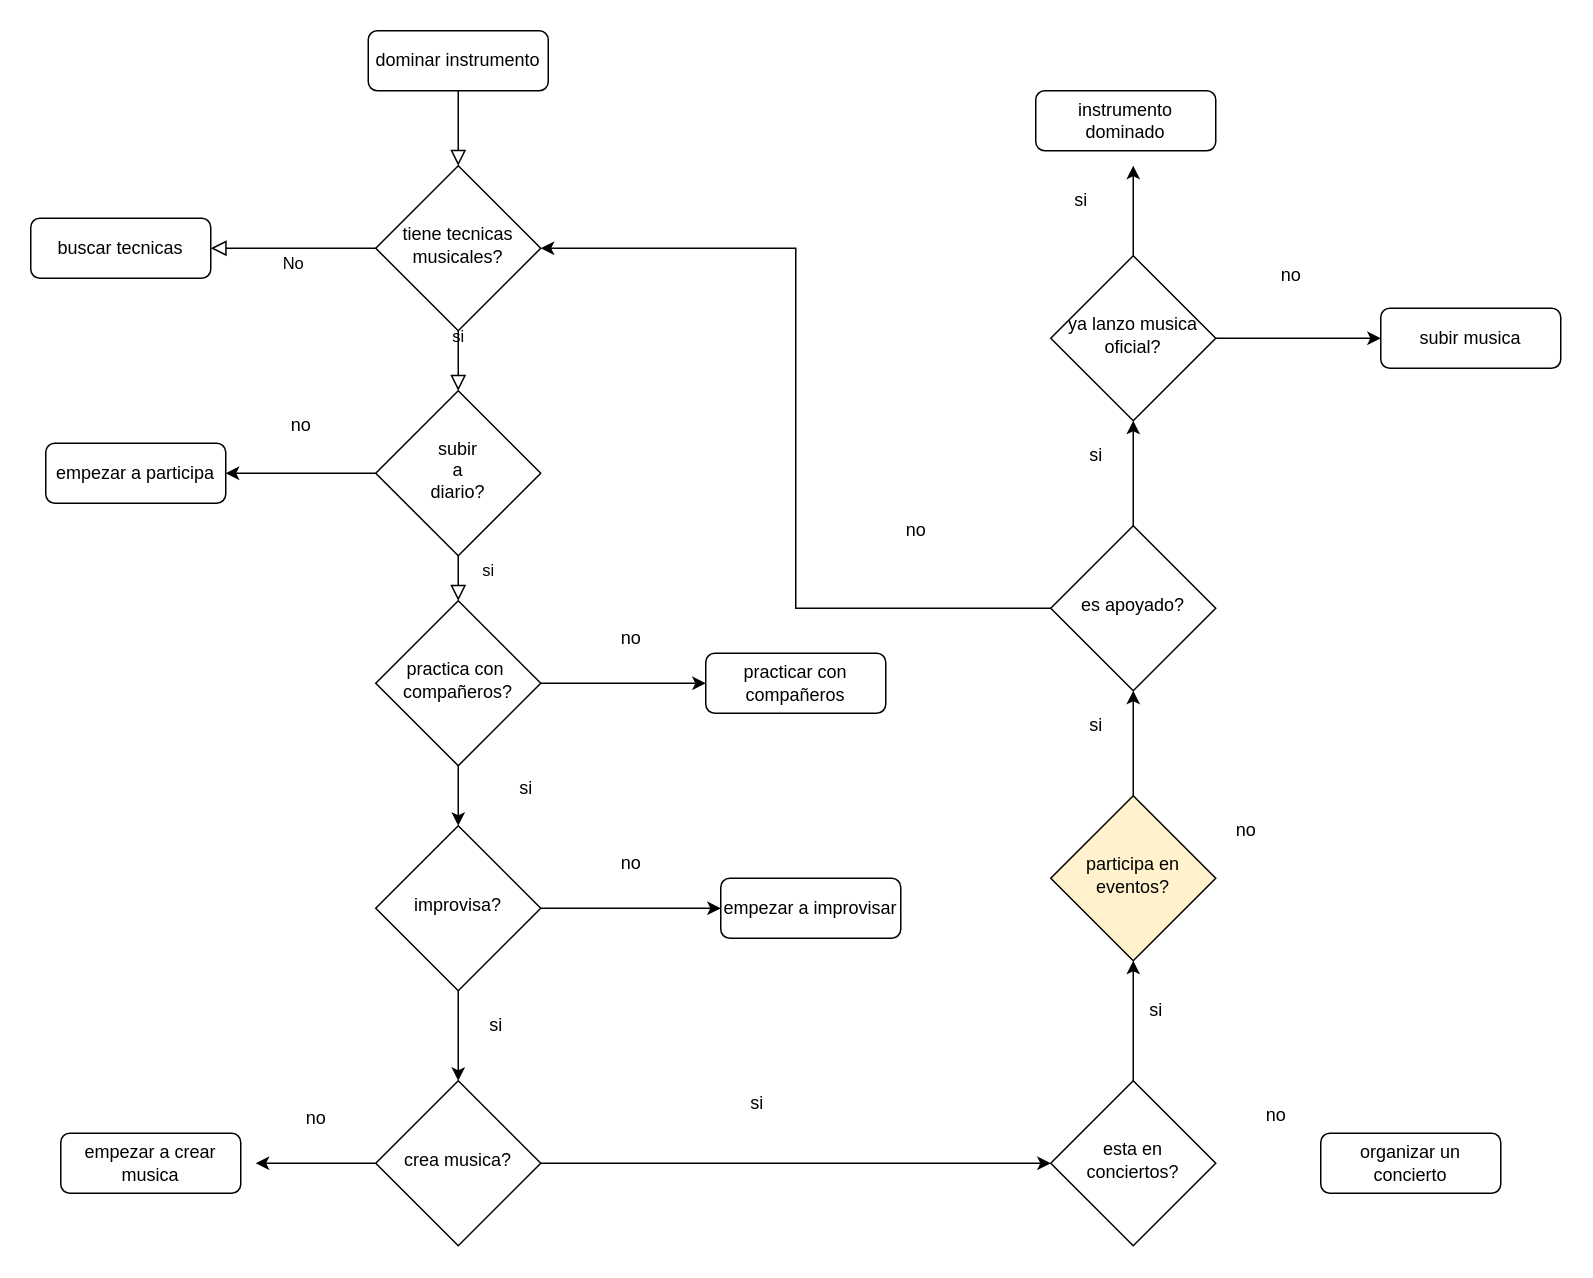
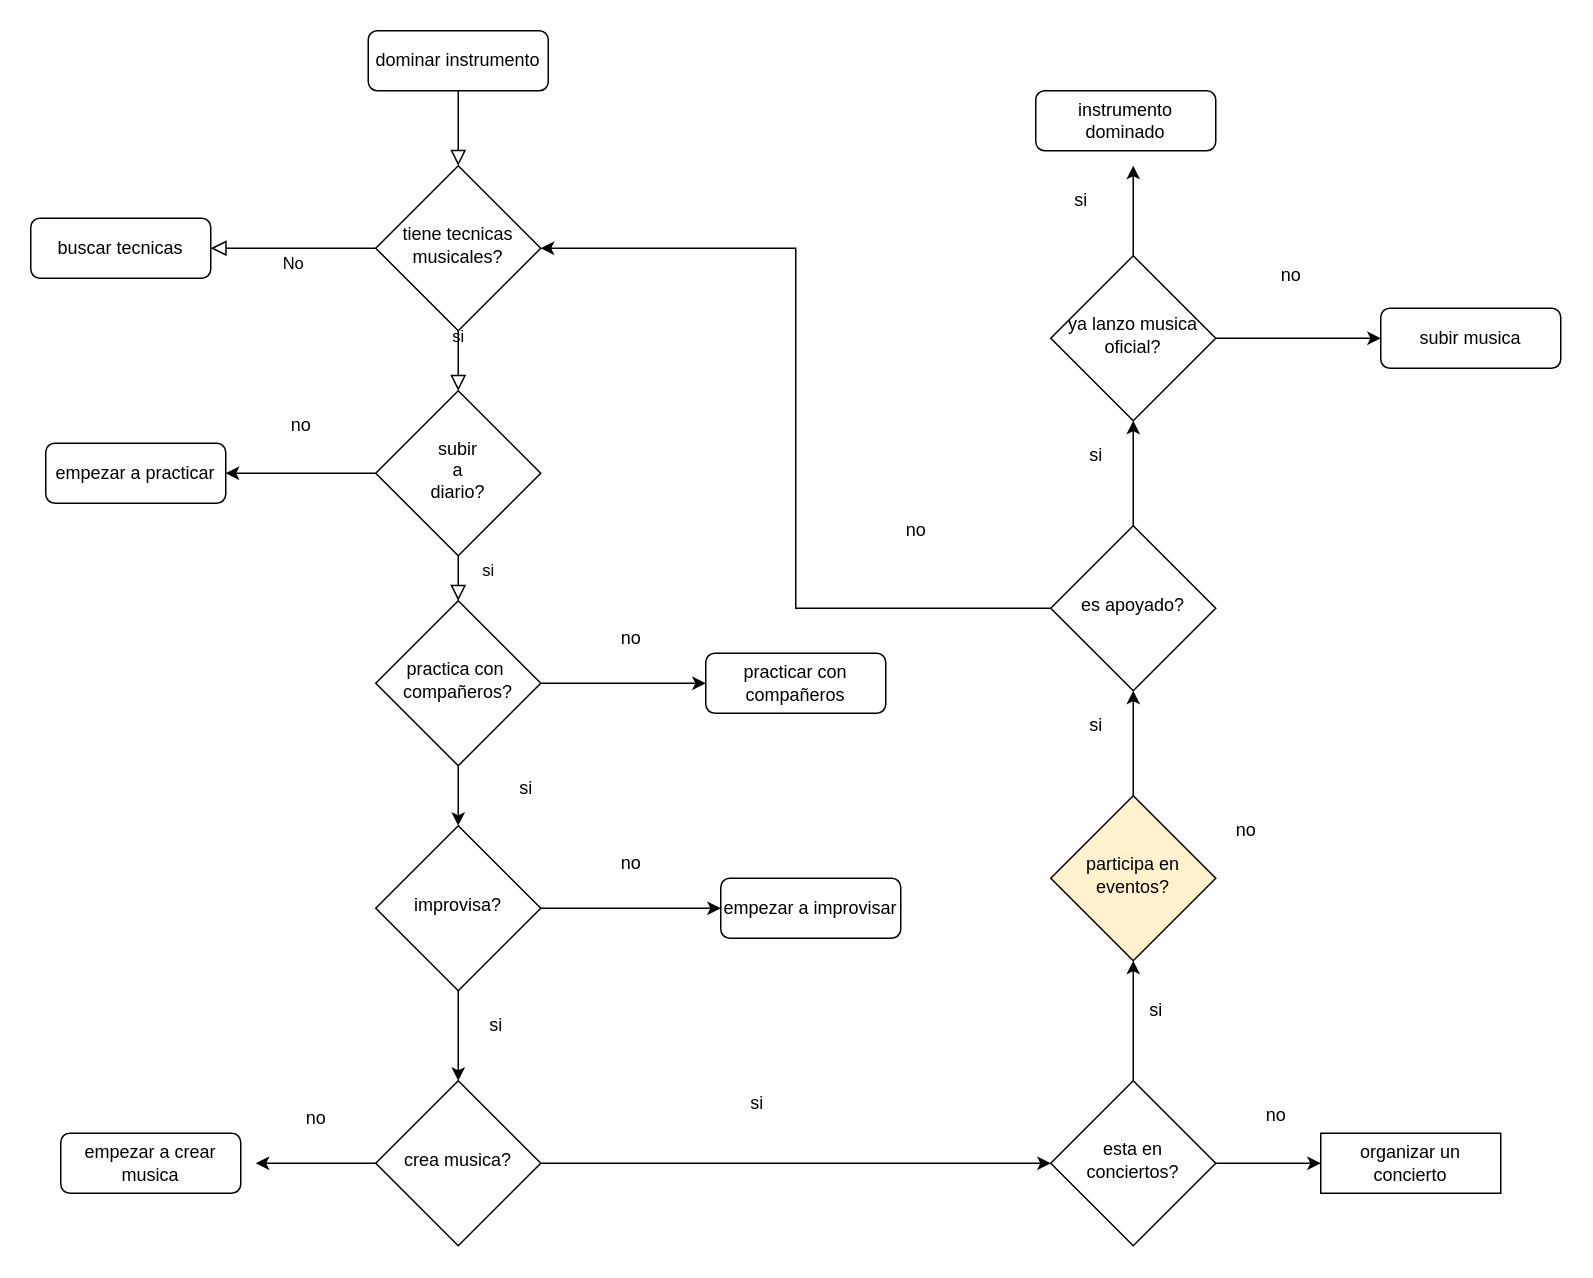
  <mxCell id="0" />
  <mxCell id="1" parent="0" />
  <mxCell id="2" value="" style="rounded=0;html=1;jettySize=auto;orthogonalLoop=1;fontSize=11;endArrow=block;endFill=0;endSize=8;strokeWidth=1;shadow=0;labelBackgroundColor=none;edgeStyle=orthogonalEdgeStyle;" parent="1" source="3" target="6" edge="1"><mxGeometry relative="1" as="geometry" /></mxCell>
  <mxCell id="3" value="dominar instrumento" style="rounded=1;whiteSpace=wrap;html=1;fontSize=12;glass=0;strokeWidth=1;shadow=0;" parent="1" vertex="1"><mxGeometry x="245" y="20" width="120" height="40" as="geometry" /></mxCell>
  <mxCell id="4" value="si" style="rounded=0;html=1;jettySize=auto;orthogonalLoop=1;fontSize=11;endArrow=block;endFill=0;endSize=8;strokeWidth=1;shadow=0;labelBackgroundColor=none;edgeStyle=orthogonalEdgeStyle;" parent="1" source="6" edge="1"><mxGeometry x="0.012" y="15" relative="1" as="geometry"><mxPoint y="-1" as="offset" /><mxPoint x="305" y="260" as="targetPoint" /></mxGeometry></mxCell>
  <mxCell id="5" value="No" style="edgeStyle=orthogonalEdgeStyle;rounded=0;html=1;jettySize=auto;orthogonalLoop=1;fontSize=11;endArrow=block;endFill=0;endSize=8;strokeWidth=1;shadow=0;labelBackgroundColor=none;" parent="1" source="6" target="7" edge="1"><mxGeometry y="10" relative="1" as="geometry"><mxPoint as="offset" /></mxGeometry></mxCell>
  <mxCell id="6" value="tiene tecnicas musicales?" style="rhombus;whiteSpace=wrap;html=1;shadow=0;fontFamily=Helvetica;fontSize=12;align=center;strokeWidth=1;spacing=6;spacingTop=-4;" parent="1" vertex="1"><mxGeometry x="250" y="110" width="110" height="110" as="geometry" /></mxCell>
  <mxCell id="7" value="buscar tecnicas" style="rounded=1;whiteSpace=wrap;html=1;fontSize=12;glass=0;strokeWidth=1;shadow=0;" parent="1" vertex="1"><mxGeometry x="20" y="145" width="120" height="40" as="geometry" /></mxCell>
  <mxCell id="8" value="si" style="rounded=0;html=1;jettySize=auto;orthogonalLoop=1;fontSize=11;endArrow=block;endFill=0;endSize=8;strokeWidth=1;shadow=0;labelBackgroundColor=none;edgeStyle=orthogonalEdgeStyle;" parent="1" edge="1"><mxGeometry x="0.333" y="20" relative="1" as="geometry"><mxPoint as="offset" /><mxPoint x="305" y="340" as="sourcePoint" /><mxPoint x="305" y="400" as="targetPoint" /></mxGeometry></mxCell>
- <mxCell id="9" value="empezar a participa" style="rounded=1;whiteSpace=wrap;html=1;fontSize=12;glass=0;strokeWidth=1;shadow=0;" parent="1" vertex="1"><mxGeometry x="30" y="295" width="120" height="40" as="geometry" /></mxCell>
+ <mxCell id="9" value="empezar a practicar" style="rounded=1;whiteSpace=wrap;html=1;fontSize=12;glass=0;strokeWidth=1;shadow=0;" parent="1" vertex="1"><mxGeometry x="30" y="295" width="120" height="40" as="geometry" /></mxCell>
  <mxCell id="10" style="edgeStyle=orthogonalEdgeStyle;rounded=0;orthogonalLoop=1;jettySize=auto;html=1;exitX=0;exitY=0.5;exitDx=0;exitDy=0;entryX=1;entryY=0.5;entryDx=0;entryDy=0;" edge="1" parent="1" source="11" target="9"><mxGeometry relative="1" as="geometry" /></mxCell>
  <mxCell id="11" value="subir &lt;br&gt;a &lt;br&gt;diario?" style="rhombus;whiteSpace=wrap;html=1;shadow=0;fontFamily=Helvetica;fontSize=12;align=center;strokeWidth=1;spacing=6;spacingTop=-4;" vertex="1" parent="1"><mxGeometry x="250" y="260" width="110" height="110" as="geometry" /></mxCell>
  <mxCell id="12" style="edgeStyle=orthogonalEdgeStyle;rounded=0;orthogonalLoop=1;jettySize=auto;html=1;exitX=0.5;exitY=1;exitDx=0;exitDy=0;" edge="1" parent="1" source="14"><mxGeometry relative="1" as="geometry"><mxPoint x="305" y="550" as="targetPoint" /></mxGeometry></mxCell>
  <mxCell id="13" style="edgeStyle=orthogonalEdgeStyle;rounded=0;orthogonalLoop=1;jettySize=auto;html=1;exitX=1;exitY=0.5;exitDx=0;exitDy=0;" edge="1" parent="1" source="14" target="15"><mxGeometry relative="1" as="geometry" /></mxCell>
  <mxCell id="14" value="practica con&amp;nbsp;&lt;br&gt;compañeros?" style="rhombus;whiteSpace=wrap;html=1;shadow=0;fontFamily=Helvetica;fontSize=12;align=center;strokeWidth=1;spacing=6;spacingTop=-4;" vertex="1" parent="1"><mxGeometry x="250" y="400" width="110" height="110" as="geometry" /></mxCell>
  <mxCell id="15" value="practicar con compañeros" style="rounded=1;whiteSpace=wrap;html=1;fontSize=12;glass=0;strokeWidth=1;shadow=0;" vertex="1" parent="1"><mxGeometry x="470" y="435" width="120" height="40" as="geometry" /></mxCell>
  <mxCell id="16" style="edgeStyle=orthogonalEdgeStyle;rounded=0;orthogonalLoop=1;jettySize=auto;html=1;exitX=0.5;exitY=1;exitDx=0;exitDy=0;" edge="1" parent="1" source="18" target="23"><mxGeometry relative="1" as="geometry" /></mxCell>
  <mxCell id="17" style="edgeStyle=orthogonalEdgeStyle;rounded=0;orthogonalLoop=1;jettySize=auto;html=1;exitX=1;exitY=0.5;exitDx=0;exitDy=0;" edge="1" parent="1" source="18" target="20"><mxGeometry relative="1" as="geometry" /></mxCell>
  <mxCell id="18" value="improvisa?" style="rhombus;whiteSpace=wrap;html=1;shadow=0;fontFamily=Helvetica;fontSize=12;align=center;strokeWidth=1;spacing=6;spacingTop=-4;" vertex="1" parent="1"><mxGeometry x="250" y="550" width="110" height="110" as="geometry" /></mxCell>
  <mxCell id="19" value="si" style="text;html=1;align=center;verticalAlign=middle;resizable=0;points=[];autosize=1;strokeColor=none;fillColor=none;" vertex="1" parent="1"><mxGeometry x="335" y="510" width="30" height="30" as="geometry" /></mxCell>
  <mxCell id="20" value="empezar a improvisar" style="rounded=1;whiteSpace=wrap;html=1;fontSize=12;glass=0;strokeWidth=1;shadow=0;" vertex="1" parent="1"><mxGeometry x="480" y="585" width="120" height="40" as="geometry" /></mxCell>
  <mxCell id="21" style="edgeStyle=orthogonalEdgeStyle;rounded=0;orthogonalLoop=1;jettySize=auto;html=1;exitX=0;exitY=0.5;exitDx=0;exitDy=0;" edge="1" parent="1" source="23"><mxGeometry relative="1" as="geometry"><mxPoint x="170" y="775" as="targetPoint" /></mxGeometry></mxCell>
  <mxCell id="22" style="edgeStyle=orthogonalEdgeStyle;rounded=0;orthogonalLoop=1;jettySize=auto;html=1;exitX=1;exitY=0.5;exitDx=0;exitDy=0;" edge="1" parent="1" source="23"><mxGeometry relative="1" as="geometry"><mxPoint x="700" y="775" as="targetPoint" /></mxGeometry></mxCell>
  <mxCell id="23" value="crea musica?" style="rhombus;whiteSpace=wrap;html=1;shadow=0;fontFamily=Helvetica;fontSize=12;align=center;strokeWidth=1;spacing=6;spacingTop=-4;" vertex="1" parent="1"><mxGeometry x="250" y="720" width="110" height="110" as="geometry" /></mxCell>
  <mxCell id="24" value="empezar a crear musica" style="rounded=1;whiteSpace=wrap;html=1;fontSize=12;glass=0;strokeWidth=1;shadow=0;" vertex="1" parent="1"><mxGeometry x="40" y="755" width="120" height="40" as="geometry" /></mxCell>
  <mxCell id="25" value="si" style="text;html=1;align=center;verticalAlign=middle;resizable=0;points=[];autosize=1;strokeColor=none;fillColor=none;" vertex="1" parent="1"><mxGeometry x="315" y="668" width="30" height="30" as="geometry" /></mxCell>
  <mxCell id="26" value="no" style="text;html=1;align=center;verticalAlign=middle;resizable=0;points=[];autosize=1;strokeColor=none;fillColor=none;" vertex="1" parent="1"><mxGeometry x="180" y="268" width="40" height="30" as="geometry" /></mxCell>
  <mxCell id="27" value="no" style="text;html=1;align=center;verticalAlign=middle;resizable=0;points=[];autosize=1;strokeColor=none;fillColor=none;" vertex="1" parent="1"><mxGeometry x="400" y="410" width="40" height="30" as="geometry" /></mxCell>
  <mxCell id="28" value="no" style="text;html=1;align=center;verticalAlign=middle;resizable=0;points=[];autosize=1;strokeColor=none;fillColor=none;" vertex="1" parent="1"><mxGeometry x="400" y="560" width="40" height="30" as="geometry" /></mxCell>
  <mxCell id="29" value="no" style="text;html=1;align=center;verticalAlign=middle;resizable=0;points=[];autosize=1;strokeColor=none;fillColor=none;" vertex="1" parent="1"><mxGeometry x="190" y="730" width="40" height="30" as="geometry" /></mxCell>
+ <mxCell id="30" style="edgeStyle=orthogonalEdgeStyle;rounded=0;orthogonalLoop=1;jettySize=auto;html=1;exitX=1;exitY=0.5;exitDx=0;exitDy=0;entryX=0;entryY=0.5;entryDx=0;entryDy=0;" edge="1" parent="1" source="32" target="34"><mxGeometry relative="1" as="geometry" /></mxCell>
  <mxCell id="31" style="edgeStyle=orthogonalEdgeStyle;rounded=0;orthogonalLoop=1;jettySize=auto;html=1;exitX=0.5;exitY=0;exitDx=0;exitDy=0;" edge="1" parent="1" source="32"><mxGeometry relative="1" as="geometry"><mxPoint x="755" y="640" as="targetPoint" /></mxGeometry></mxCell>
  <mxCell id="32" value="esta en conciertos?" style="rhombus;whiteSpace=wrap;html=1;shadow=0;fontFamily=Helvetica;fontSize=12;align=center;strokeWidth=1;spacing=6;spacingTop=-4;" vertex="1" parent="1"><mxGeometry x="700" y="720" width="110" height="110" as="geometry" /></mxCell>
  <mxCell id="33" value="si" style="text;html=1;align=center;verticalAlign=middle;resizable=0;points=[];autosize=1;strokeColor=none;fillColor=none;" vertex="1" parent="1"><mxGeometry x="489" y="720" width="30" height="30" as="geometry" /></mxCell>
- <mxCell id="34" value="organizar un concierto" style="rounded=1;whiteSpace=wrap;html=1;fontSize=12;glass=0;strokeWidth=1;shadow=0;" vertex="1" parent="1"><mxGeometry x="880" y="755" width="120" height="40" as="geometry" /></mxCell>
+ <mxCell id="34" value="organizar un concierto" style="whiteSpace=wrap;html=1;fontSize=12;glass=0;strokeWidth=1;shadow=0;rounded=0;" vertex="1" parent="1"><mxGeometry x="880" y="755" width="120" height="40" as="geometry" /></mxCell>
  <mxCell id="35" value="no" style="text;html=1;align=center;verticalAlign=middle;resizable=0;points=[];autosize=1;strokeColor=none;fillColor=none;" vertex="1" parent="1"><mxGeometry x="830" y="728" width="40" height="30" as="geometry" /></mxCell>
  <mxCell id="36" style="edgeStyle=orthogonalEdgeStyle;rounded=0;orthogonalLoop=1;jettySize=auto;html=1;exitX=0.5;exitY=0;exitDx=0;exitDy=0;" edge="1" parent="1" source="37"><mxGeometry relative="1" as="geometry"><mxPoint x="755" y="460" as="targetPoint" /></mxGeometry></mxCell>
  <mxCell id="37" value="participa en eventos?" style="rhombus;whiteSpace=wrap;html=1;shadow=0;fontFamily=Helvetica;fontSize=12;align=center;strokeWidth=1;spacing=6;spacingTop=-4;fillColor=#fff2cc;" vertex="1" parent="1"><mxGeometry x="700" y="530" width="110" height="110" as="geometry" /></mxCell>
  <mxCell id="38" value="si" style="text;html=1;align=center;verticalAlign=middle;resizable=0;points=[];autosize=1;strokeColor=none;fillColor=none;" vertex="1" parent="1"><mxGeometry x="755" y="658" width="30" height="30" as="geometry" /></mxCell>
  <mxCell id="39" value="no" style="text;html=1;align=center;verticalAlign=middle;resizable=0;points=[];autosize=1;strokeColor=none;fillColor=none;" vertex="1" parent="1"><mxGeometry x="810" y="538" width="40" height="30" as="geometry" /></mxCell>
  <mxCell id="40" style="edgeStyle=orthogonalEdgeStyle;rounded=0;orthogonalLoop=1;jettySize=auto;html=1;entryX=1;entryY=0.5;entryDx=0;entryDy=0;" edge="1" parent="1" source="42" target="6"><mxGeometry relative="1" as="geometry" /></mxCell>
  <mxCell id="41" style="edgeStyle=orthogonalEdgeStyle;rounded=0;orthogonalLoop=1;jettySize=auto;html=1;exitX=0.5;exitY=0;exitDx=0;exitDy=0;entryX=0.5;entryY=1;entryDx=0;entryDy=0;" edge="1" parent="1" source="42" target="46"><mxGeometry relative="1" as="geometry" /></mxCell>
  <mxCell id="42" value="es apoyado?" style="rhombus;whiteSpace=wrap;html=1;shadow=0;fontFamily=Helvetica;fontSize=12;align=center;strokeWidth=1;spacing=6;spacingTop=-4;" vertex="1" parent="1"><mxGeometry x="700" y="350" width="110" height="110" as="geometry" /></mxCell>
  <mxCell id="43" value="si" style="text;html=1;align=center;verticalAlign=middle;resizable=0;points=[];autosize=1;strokeColor=none;fillColor=none;" vertex="1" parent="1"><mxGeometry x="715" y="468" width="30" height="30" as="geometry" /></mxCell>
  <mxCell id="44" style="edgeStyle=orthogonalEdgeStyle;rounded=0;orthogonalLoop=1;jettySize=auto;html=1;exitX=1;exitY=0.5;exitDx=0;exitDy=0;" edge="1" parent="1" source="46"><mxGeometry relative="1" as="geometry"><mxPoint x="920" y="225" as="targetPoint" /></mxGeometry></mxCell>
  <mxCell id="45" style="edgeStyle=orthogonalEdgeStyle;rounded=0;orthogonalLoop=1;jettySize=auto;html=1;exitX=0.5;exitY=0;exitDx=0;exitDy=0;" edge="1" parent="1" source="46"><mxGeometry relative="1" as="geometry"><mxPoint x="755" y="110" as="targetPoint" /></mxGeometry></mxCell>
  <mxCell id="46" value="ya lanzo musica oficial?" style="rhombus;whiteSpace=wrap;html=1;shadow=0;fontFamily=Helvetica;fontSize=12;align=center;strokeWidth=1;spacing=6;spacingTop=-4;" vertex="1" parent="1"><mxGeometry x="700" y="170" width="110" height="110" as="geometry" /></mxCell>
  <mxCell id="47" value="no" style="text;html=1;align=center;verticalAlign=middle;resizable=0;points=[];autosize=1;strokeColor=none;fillColor=none;" vertex="1" parent="1"><mxGeometry x="590" y="338" width="40" height="30" as="geometry" /></mxCell>
  <mxCell id="48" value="si" style="text;html=1;align=center;verticalAlign=middle;resizable=0;points=[];autosize=1;strokeColor=none;fillColor=none;" vertex="1" parent="1"><mxGeometry x="715" y="288" width="30" height="30" as="geometry" /></mxCell>
  <mxCell id="49" value="subir musica" style="rounded=1;whiteSpace=wrap;html=1;fontSize=12;glass=0;strokeWidth=1;shadow=0;" vertex="1" parent="1"><mxGeometry x="920" y="205" width="120" height="40" as="geometry" /></mxCell>
  <mxCell id="50" value="no" style="text;html=1;align=center;verticalAlign=middle;resizable=0;points=[];autosize=1;strokeColor=none;fillColor=none;" vertex="1" parent="1"><mxGeometry x="840" y="168" width="40" height="30" as="geometry" /></mxCell>
  <mxCell id="51" value="instrumento dominado" style="rounded=1;whiteSpace=wrap;html=1;fontSize=12;glass=0;strokeWidth=1;shadow=0;" vertex="1" parent="1"><mxGeometry x="690" y="60" width="120" height="40" as="geometry" /></mxCell>
  <mxCell id="52" value="si" style="text;html=1;align=center;verticalAlign=middle;resizable=0;points=[];autosize=1;strokeColor=none;fillColor=none;" vertex="1" parent="1"><mxGeometry x="705" y="118" width="30" height="30" as="geometry" /></mxCell>
